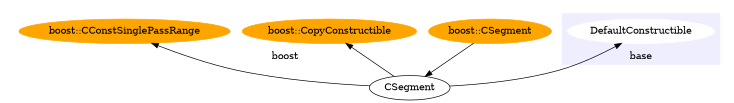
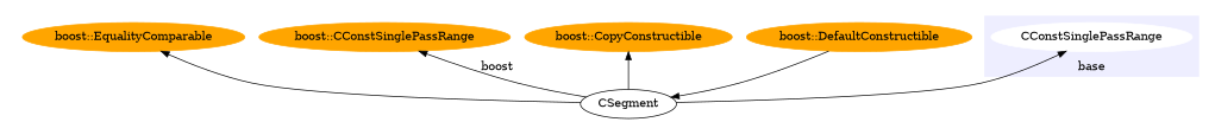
  digraph {
    rankdir=BT
    node [color=orange style=filled]
-   CConstSinglePassRange [color=white label=DefaultConstructible]
-   "boost::DefaultConstructible" [label="boost::CSegment"]
+   CConstSinglePassRange [color=white]
+   "boost::DefaultConstructible"
    "boost::CopyConstructible"
    n4 [label="boost::CConstSinglePassRange"]
+   "boost::EqualityComparable"
    CSegment [color="" style=""]
    subgraph cluster_1 {
      rank=same
      style=invis
      subgraph cluster_2 {
        color="#eeeeff"
        label=base
        rank=same
        style=filled
        CConstSinglePassRange
      }
      subgraph cluster_3 {
        color=white
        label=boost
        rank=same
        style=filled
        "boost::DefaultConstructible"
        "boost::CopyConstructible"
        n4
+       "boost::EqualityComparable"
      }
    }
    "boost::DefaultConstructible" -> CSegment
    CSegment -> CConstSinglePassRange
    CSegment -> "boost::CopyConstructible"
    CSegment -> n4
+   CSegment -> "boost::EqualityComparable"
  }
